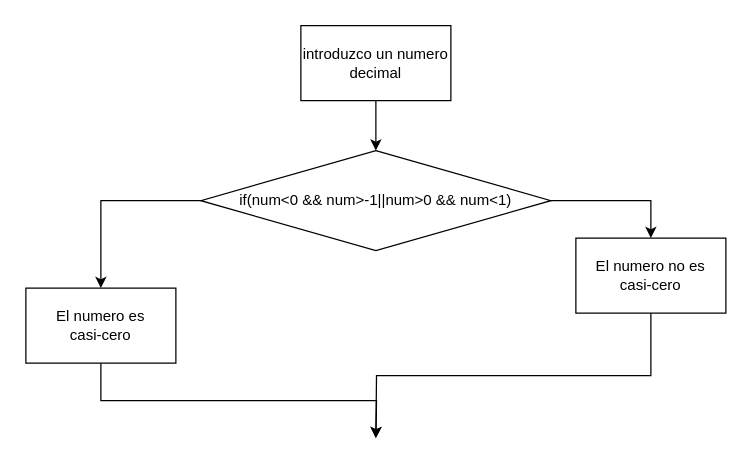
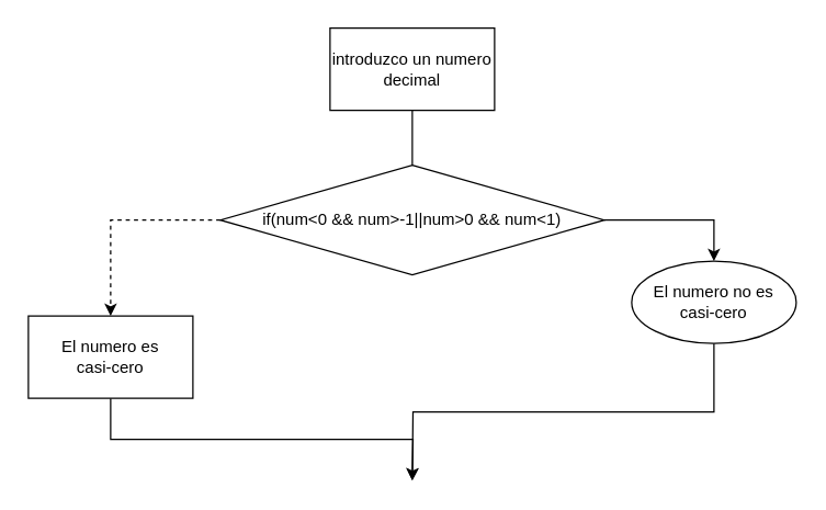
  <mxCell id="0" />
  <mxCell id="1" parent="0" />
- <mxCell id="2" style="edgeStyle=orthogonalEdgeStyle;rounded=0;orthogonalLoop=1;jettySize=auto;html=1;exitX=0.5;exitY=1;exitDx=0;exitDy=0;entryX=0.5;entryY=0;entryDx=0;entryDy=0;" edge="1" parent="1" source="3" target="6"><mxGeometry relative="1" as="geometry" /></mxCell>
+ <mxCell id="2" style="edgeStyle=orthogonalEdgeStyle;rounded=0;orthogonalLoop=1;jettySize=auto;html=1;exitX=0.5;exitY=1;exitDx=0;exitDy=0;entryX=0.5;entryY=0;entryDx=0;entryDy=0;endArrow=none;" edge="1" parent="1" source="3" target="6"><mxGeometry relative="1" as="geometry" /></mxCell>
  <mxCell id="3" value="introduzco un numero decimal" style="rounded=0;whiteSpace=wrap;html=1;" vertex="1" parent="1"><mxGeometry x="240" y="20" width="120" height="60" as="geometry" /></mxCell>
- <mxCell id="4" style="edgeStyle=orthogonalEdgeStyle;rounded=0;orthogonalLoop=1;jettySize=auto;html=1;exitX=0;exitY=0.5;exitDx=0;exitDy=0;entryX=0.5;entryY=0;entryDx=0;entryDy=0;" edge="1" parent="1" source="6" target="10"><mxGeometry relative="1" as="geometry" /></mxCell>
+ <mxCell id="4" style="edgeStyle=orthogonalEdgeStyle;rounded=0;orthogonalLoop=1;jettySize=auto;html=1;exitX=0;exitY=0.5;exitDx=0;exitDy=0;entryX=0.5;entryY=0;entryDx=0;entryDy=0;dashed=1;" edge="1" parent="1" source="6" target="10"><mxGeometry relative="1" as="geometry" /></mxCell>
  <mxCell id="5" style="edgeStyle=orthogonalEdgeStyle;rounded=0;orthogonalLoop=1;jettySize=auto;html=1;exitX=1;exitY=0.5;exitDx=0;exitDy=0;entryX=0.5;entryY=0;entryDx=0;entryDy=0;" edge="1" parent="1" source="6" target="8"><mxGeometry relative="1" as="geometry"><mxPoint x="490" y="170" as="targetPoint" /></mxGeometry></mxCell>
  <mxCell id="6" value="if(num&amp;lt;0 &amp;amp;&amp;amp; num&amp;gt;-1||num&amp;gt;0 &amp;amp;&amp;amp; num&amp;lt;1)" style="rhombus;whiteSpace=wrap;html=1;" vertex="1" parent="1"><mxGeometry x="160" y="120" width="280" height="80" as="geometry" /></mxCell>
  <mxCell id="7" style="edgeStyle=orthogonalEdgeStyle;rounded=0;orthogonalLoop=1;jettySize=auto;html=1;exitX=0.5;exitY=1;exitDx=0;exitDy=0;" edge="1" parent="1" source="8"><mxGeometry relative="1" as="geometry"><mxPoint x="300" y="350" as="targetPoint" /></mxGeometry></mxCell>
- <mxCell id="8" value="El numero no es &lt;br&gt;casi-cero" style="rounded=0;whiteSpace=wrap;html=1;" vertex="1" parent="1"><mxGeometry x="460" y="190" width="120" height="60" as="geometry" /></mxCell>
+ <mxCell id="8" value="El numero no es &lt;br&gt;casi-cero" style="ellipse;whiteSpace=wrap;html=1;" vertex="1" parent="1"><mxGeometry x="460" y="190" width="120" height="60" as="geometry" /></mxCell>
  <mxCell id="9" style="edgeStyle=orthogonalEdgeStyle;rounded=0;orthogonalLoop=1;jettySize=auto;html=1;exitX=0.5;exitY=1;exitDx=0;exitDy=0;" edge="1" parent="1" source="10"><mxGeometry relative="1" as="geometry"><mxPoint x="300" y="350" as="targetPoint" /></mxGeometry></mxCell>
  <mxCell id="10" value="El numero es &lt;br&gt;casi-cero" style="rounded=0;whiteSpace=wrap;html=1;" vertex="1" parent="1"><mxGeometry x="20" y="230" width="120" height="60" as="geometry" /></mxCell>
